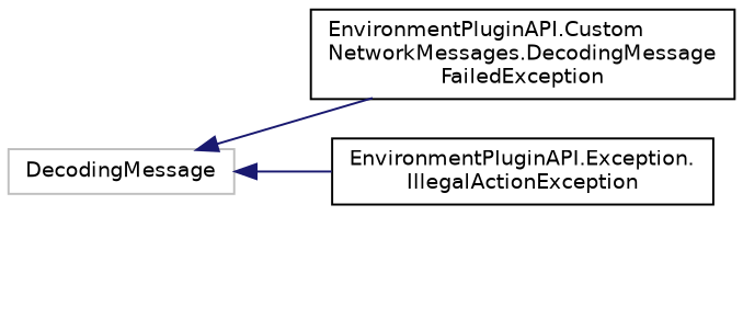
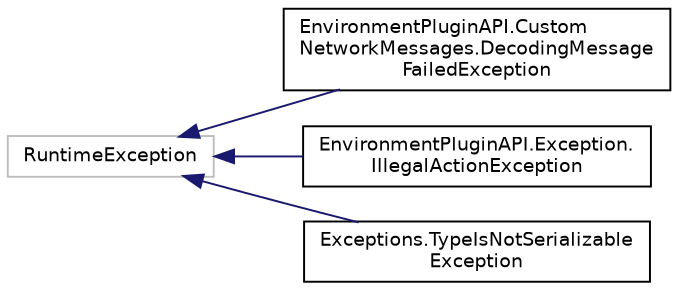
  digraph {
    fontname="DejaVu Sans"
    rankdir=LR
    node [color=black fillcolor=white fontname="DejaVu Sans" fontsize=10 shape=record style=filled]
    edge [color=midnightblue dir=back fontname="DejaVu Sans" fontsize=10 labelfontname=Helvetica labelfontsize=10 style=solid]
-   n1 [color=grey75 height=0.2 label=DecodingMessage width=0.4]
+   n1 [color=grey75 height=0.2 label=RuntimeException width=0.4]
    n2 [height=0.2 label="EnvironmentPluginAPI.Custom\lNetworkMessages.DecodingMessage\lFailedException" width=0.4]
    n3 [height=0.2 label="EnvironmentPluginAPI.Exception.\lIllegalActionException" width=0.4]
+   n4 [height=0.2 label="Exceptions.TypeIsNotSerializable\lException" width=0.4]
    n1 -> n2
    n1 -> n3
+   n1 -> n4
  }
